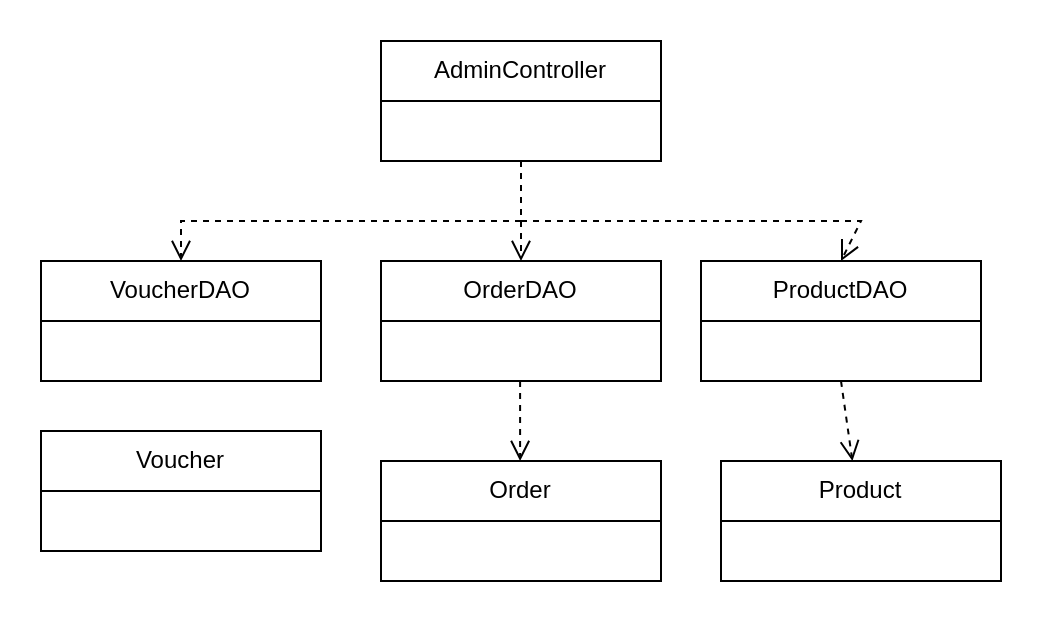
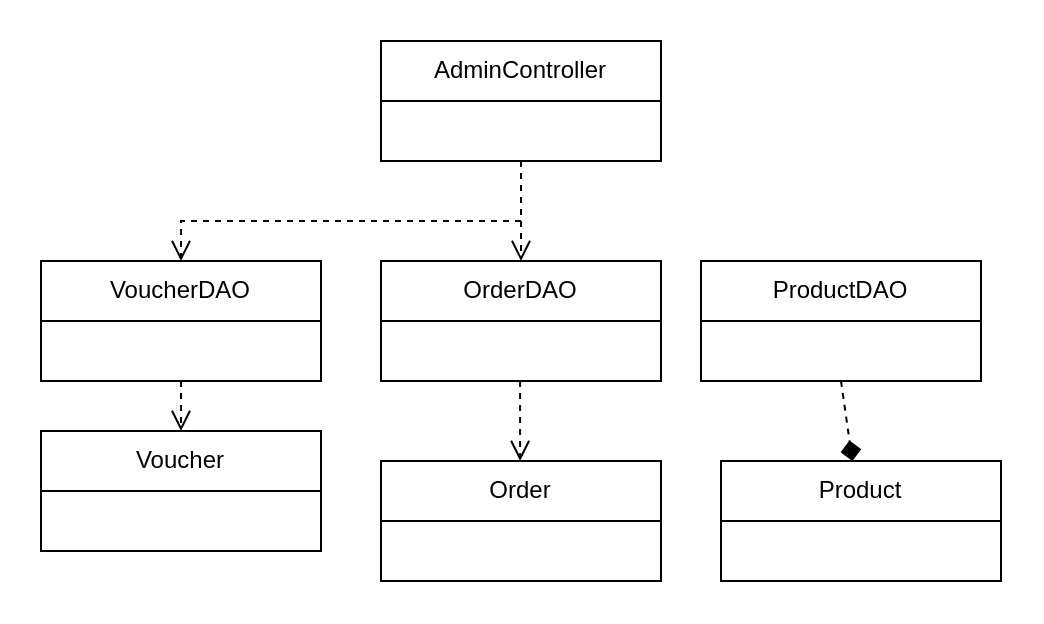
  <mxCell id="0" />
  <mxCell id="1" parent="0" />
  <mxCell id="2" value="AdminController" style="swimlane;fontStyle=0;childLayout=stackLayout;horizontal=1;startSize=30;horizontalStack=0;resizeParent=1;resizeParentMax=0;resizeLast=0;collapsible=1;marginBottom=0;whiteSpace=wrap;html=1;" parent="1" vertex="1"><mxGeometry x="190" y="20" width="140" height="60" as="geometry" /></mxCell>
  <mxCell id="3" value="OrderDAO" style="swimlane;fontStyle=0;childLayout=stackLayout;horizontal=1;startSize=30;horizontalStack=0;resizeParent=1;resizeParentMax=0;resizeLast=0;collapsible=1;marginBottom=0;whiteSpace=wrap;html=1;" parent="1" vertex="1"><mxGeometry x="190" y="130" width="140" height="60" as="geometry" /></mxCell>
  <mxCell id="4" value="VoucherDAO" style="swimlane;fontStyle=0;childLayout=stackLayout;horizontal=1;startSize=30;horizontalStack=0;resizeParent=1;resizeParentMax=0;resizeLast=0;collapsible=1;marginBottom=0;whiteSpace=wrap;html=1;" parent="1" vertex="1"><mxGeometry x="20" y="130" width="140" height="60" as="geometry" /></mxCell>
  <mxCell id="5" value="ProductDAO" style="swimlane;fontStyle=0;childLayout=stackLayout;horizontal=1;startSize=30;horizontalStack=0;resizeParent=1;resizeParentMax=0;resizeLast=0;collapsible=1;marginBottom=0;whiteSpace=wrap;html=1;" parent="1" vertex="1"><mxGeometry x="350" y="130" width="140" height="60" as="geometry" /></mxCell>
  <mxCell id="6" value="Voucher" style="swimlane;fontStyle=0;childLayout=stackLayout;horizontal=1;startSize=30;horizontalStack=0;resizeParent=1;resizeParentMax=0;resizeLast=0;collapsible=1;marginBottom=0;whiteSpace=wrap;html=1;" parent="1" vertex="1"><mxGeometry x="20" y="215" width="140" height="60" as="geometry" /></mxCell>
  <mxCell id="7" value="Product" style="swimlane;fontStyle=0;childLayout=stackLayout;horizontal=1;startSize=30;horizontalStack=0;resizeParent=1;resizeParentMax=0;resizeLast=0;collapsible=1;marginBottom=0;whiteSpace=wrap;html=1;" parent="1" vertex="1"><mxGeometry x="360" y="230" width="140" height="60" as="geometry" /></mxCell>
  <mxCell id="8" value="Order" style="swimlane;fontStyle=0;childLayout=stackLayout;horizontal=1;startSize=30;horizontalStack=0;resizeParent=1;resizeParentMax=0;resizeLast=0;collapsible=1;marginBottom=0;whiteSpace=wrap;html=1;" parent="1" vertex="1"><mxGeometry x="190" y="230" width="140" height="60" as="geometry" /></mxCell>
  <mxCell id="9" value="" style="html=1;verticalAlign=bottom;endArrow=open;dashed=1;endSize=8;curved=0;rounded=0;entryX=0.5;entryY=0;entryDx=0;entryDy=0;" parent="1" target="4" edge="1"><mxGeometry relative="1" as="geometry"><mxPoint x="260" y="80" as="sourcePoint" /><mxPoint x="80" y="140" as="targetPoint" /><Array as="points"><mxPoint x="260" y="110" /><mxPoint x="90" y="110" /></Array></mxGeometry></mxCell>
  <mxCell id="10" value="" style="html=1;verticalAlign=bottom;endArrow=open;dashed=1;endSize=8;curved=0;rounded=0;entryX=0.5;entryY=0;entryDx=0;entryDy=0;" parent="1" target="3" edge="1"><mxGeometry relative="1" as="geometry"><mxPoint x="260" y="80" as="sourcePoint" /><mxPoint x="-120" y="140" as="targetPoint" /><Array as="points"><mxPoint x="260" y="110" /></Array></mxGeometry></mxCell>
- <mxCell id="11" value="" style="html=1;verticalAlign=bottom;endArrow=open;dashed=1;endSize=8;curved=0;rounded=0;entryX=0.5;entryY=0;entryDx=0;entryDy=0;exitX=0.5;exitY=1;exitDx=0;exitDy=0;" parent="1" source="2" target="5" edge="1"><mxGeometry relative="1" as="geometry"><mxPoint x="270" y="90" as="sourcePoint" /><mxPoint x="470" y="140" as="targetPoint" /><Array as="points"><mxPoint x="260" y="110" /><mxPoint x="430" y="110" /></Array></mxGeometry></mxCell>
- <mxCell id="13" value="" style="html=1;verticalAlign=bottom;endArrow=open;dashed=1;endSize=8;curved=0;rounded=0;exitX=0.5;exitY=1;exitDx=0;exitDy=0;" parent="1" source="5" target="7" edge="1"><mxGeometry relative="1" as="geometry"><mxPoint x="449.55" y="190" as="sourcePoint" /><mxPoint x="449.55" y="230" as="targetPoint" /><Array as="points" /></mxGeometry></mxCell>
+ <mxCell id="12" value="" style="html=1;verticalAlign=bottom;endArrow=open;dashed=1;endSize=8;curved=0;rounded=0;entryX=0.5;entryY=0;entryDx=0;entryDy=0;exitX=0.5;exitY=1;exitDx=0;exitDy=0;" parent="1" source="4" target="6" edge="1"><mxGeometry relative="1" as="geometry"><mxPoint x="270" y="90" as="sourcePoint" /><mxPoint x="-120" y="140" as="targetPoint" /><Array as="points" /></mxGeometry></mxCell>
+ <mxCell id="13" value="" style="html=1;verticalAlign=bottom;endArrow=diamond;dashed=1;endSize=8;curved=0;rounded=0;exitX=0.5;exitY=1;exitDx=0;exitDy=0;" parent="1" source="5" target="7" edge="1"><mxGeometry relative="1" as="geometry"><mxPoint x="449.55" y="190" as="sourcePoint" /><mxPoint x="449.55" y="230" as="targetPoint" /><Array as="points" /></mxGeometry></mxCell>
  <mxCell id="14" value="" style="html=1;verticalAlign=bottom;endArrow=open;dashed=1;endSize=8;curved=0;rounded=0;entryX=0.5;entryY=0;entryDx=0;entryDy=0;" parent="1" edge="1"><mxGeometry relative="1" as="geometry"><mxPoint x="259.55" y="190" as="sourcePoint" /><mxPoint x="259.55" y="230" as="targetPoint" /><Array as="points"><mxPoint x="259.55" y="210" /></Array></mxGeometry></mxCell>
